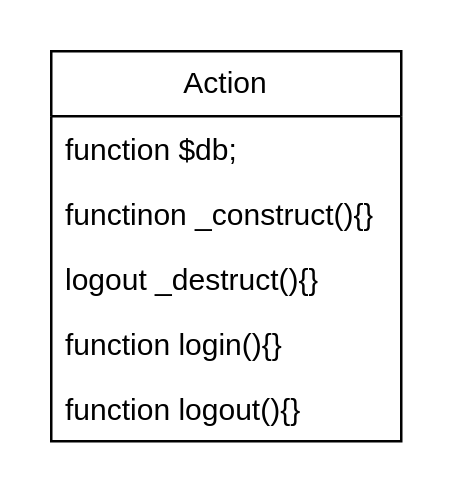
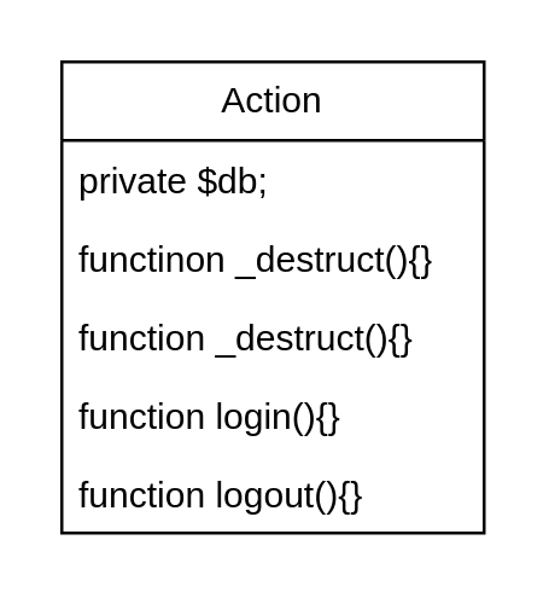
  <mxCell id="0" />
  <mxCell id="1" parent="0" />
  <mxCell id="2" value="Action" style="swimlane;fontStyle=0;childLayout=stackLayout;horizontal=1;startSize=26;fillColor=none;horizontalStack=0;resizeParent=1;resizeParentMax=0;resizeLast=0;collapsible=1;marginBottom=0;whiteSpace=wrap;html=1;" vertex="1" parent="1"><mxGeometry x="20" y="20" width="140" height="156" as="geometry" /></mxCell>
- <mxCell id="3" value="function $db;" style="text;strokeColor=none;fillColor=none;align=left;verticalAlign=top;spacingLeft=4;spacingRight=4;overflow=hidden;rotatable=0;points=[[0,0.5],[1,0.5]];portConstraint=eastwest;whiteSpace=wrap;html=1;" vertex="1" parent="2"><mxGeometry y="26" width="140" height="26" as="geometry" /></mxCell>
- <mxCell id="4" value="functinon _construct(){}" style="text;strokeColor=none;fillColor=none;align=left;verticalAlign=top;spacingLeft=4;spacingRight=4;overflow=hidden;rotatable=0;points=[[0,0.5],[1,0.5]];portConstraint=eastwest;whiteSpace=wrap;html=1;" vertex="1" parent="2"><mxGeometry y="52" width="140" height="26" as="geometry" /></mxCell>
- <mxCell id="5" value="logout _destruct(){}" style="text;strokeColor=none;fillColor=none;align=left;verticalAlign=top;spacingLeft=4;spacingRight=4;overflow=hidden;rotatable=0;points=[[0,0.5],[1,0.5]];portConstraint=eastwest;whiteSpace=wrap;html=1;" vertex="1" parent="2"><mxGeometry y="78" width="140" height="26" as="geometry" /></mxCell>
+ <mxCell id="3" value="private $db;" style="text;strokeColor=none;fillColor=none;align=left;verticalAlign=top;spacingLeft=4;spacingRight=4;overflow=hidden;rotatable=0;points=[[0,0.5],[1,0.5]];portConstraint=eastwest;whiteSpace=wrap;html=1;" vertex="1" parent="2"><mxGeometry y="26" width="140" height="26" as="geometry" /></mxCell>
+ <mxCell id="4" value="functinon _destruct(){}" style="text;strokeColor=none;fillColor=none;align=left;verticalAlign=top;spacingLeft=4;spacingRight=4;overflow=hidden;rotatable=0;points=[[0,0.5],[1,0.5]];portConstraint=eastwest;whiteSpace=wrap;html=1;" vertex="1" parent="2"><mxGeometry y="52" width="140" height="26" as="geometry" /></mxCell>
+ <mxCell id="5" value="function _destruct(){}" style="text;strokeColor=none;fillColor=none;align=left;verticalAlign=top;spacingLeft=4;spacingRight=4;overflow=hidden;rotatable=0;points=[[0,0.5],[1,0.5]];portConstraint=eastwest;whiteSpace=wrap;html=1;" vertex="1" parent="2"><mxGeometry y="78" width="140" height="26" as="geometry" /></mxCell>
  <mxCell id="6" value="function login(){}" style="text;strokeColor=none;fillColor=none;align=left;verticalAlign=top;spacingLeft=4;spacingRight=4;overflow=hidden;rotatable=0;points=[[0,0.5],[1,0.5]];portConstraint=eastwest;whiteSpace=wrap;html=1;" vertex="1" parent="2"><mxGeometry y="104" width="140" height="26" as="geometry" /></mxCell>
  <mxCell id="7" value="function logout(){}" style="text;strokeColor=none;fillColor=none;align=left;verticalAlign=top;spacingLeft=4;spacingRight=4;overflow=hidden;rotatable=0;points=[[0,0.5],[1,0.5]];portConstraint=eastwest;whiteSpace=wrap;html=1;" vertex="1" parent="2"><mxGeometry y="130" width="140" height="26" as="geometry" /></mxCell>
